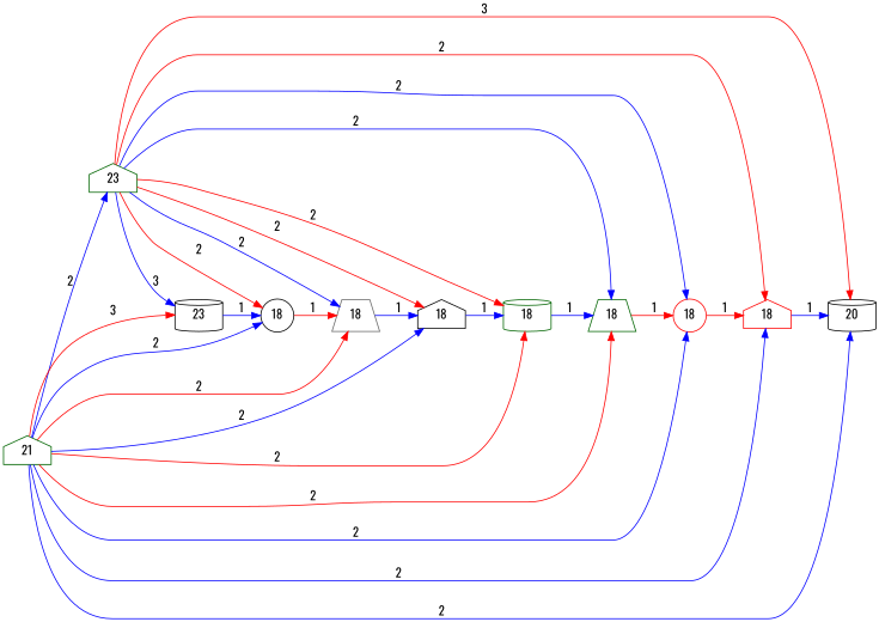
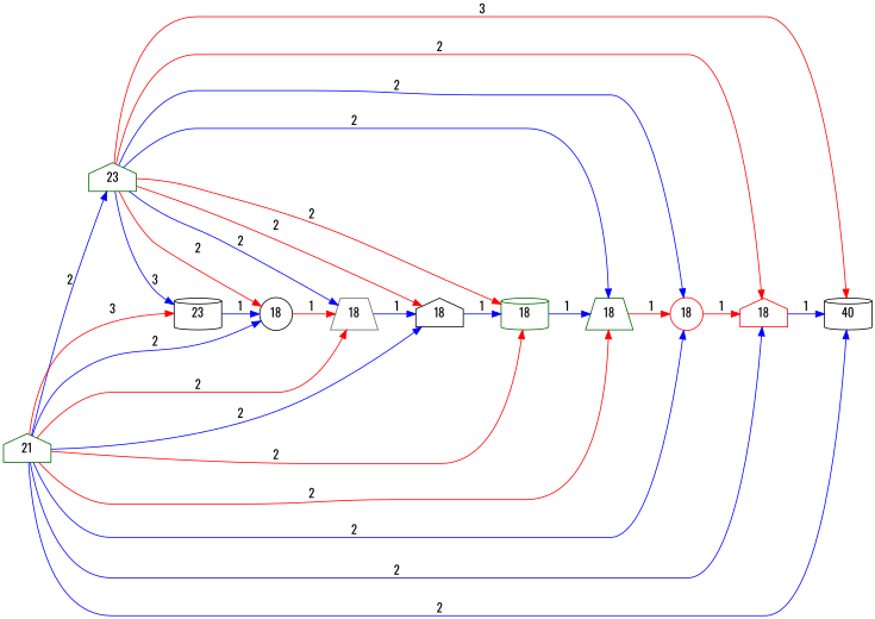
  strict digraph {
    rankdir=LR
    fontname=Oswald
    node [color=darkgreen shape=house fontname=Oswald]
    edge [color=blue fontname=Oswald]
    n1 [label=23]
    n2 [color=black label=18]
    n3 [label=18 shape=trapezium]
-   n4 [color=black label=20 shape=cylinder]
+   n4 [color=black label=40 shape=cylinder]
    n5 [color=red label=18]
    n6 [color=black label=18 shape=circle]
    n7 [color=red label=18 shape=circle]
    n8 [color=black label=23 shape=cylinder]
    n9 [label=18 shape=cylinder]
    n10 [color=gray40 label=18 shape=trapezium]
    n11 [label=21]
    n1 -> n2 [label=2 color=red]
    n1 -> n3 [label=2]
    n1 -> n4 [label=3 color=red]
    n1 -> n5 [label=2 color=red]
    n1 -> n6 [label=2 color=red]
    n1 -> n7 [label=2]
    n1 -> n8 [label=3]
    n1 -> n9 [label=2 color=red]
    n1 -> n10 [label=2]
    n2 -> n9 [label=1]
    n3 -> n7 [label=1 color=red]
    n5 -> n4 [label=1]
    n6 -> n10 [label=1 color=red]
    n7 -> n5 [label=1 color=red]
    n8 -> n6 [label=1]
    n9 -> n3 [label=1]
    n10 -> n2 [label=1]
    n11 -> n1 [label=2]
    n11 -> n2 [label=2]
    n11 -> n3 [label=2 color=red]
    n11 -> n4 [label=2]
    n11 -> n5 [label=2]
    n11 -> n6 [label=2]
    n11 -> n7 [label=2]
    n11 -> n8 [label=3 color=red]
    n11 -> n9 [label=2 color=red]
    n11 -> n10 [label=2 color=red]
  }
